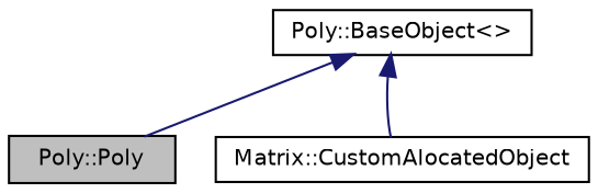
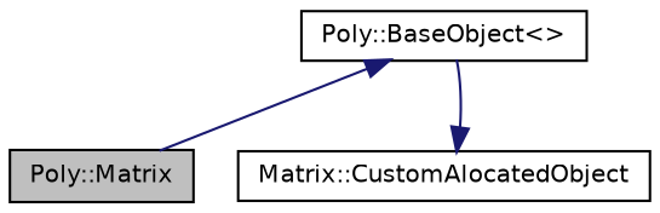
  digraph {
    node [color=black fillcolor=white fontname=Helvetica fontsize=10 shape=record style=filled]
    edge [color=midnightblue dir=back fontname=Helvetica fontsize=10 labelfontname=Helvetica labelfontsize=10 style=solid]
-   n1 [fillcolor=grey75 fontcolor=black height=0.2 label="Poly::Poly" width=0.4]
+   n1 [fillcolor=grey75 fontcolor=black height=0.2 label="Poly::Matrix" width=0.4]
    n2 [height=0.2 label="Poly::BaseObject\<\>" width=0.4]
    n3 [height=0.2 label="Matrix::CustomAlocatedObject" width=0.4]
    n2 -> n1
-   n2 -> n3
+   n3 -> n2
  }
